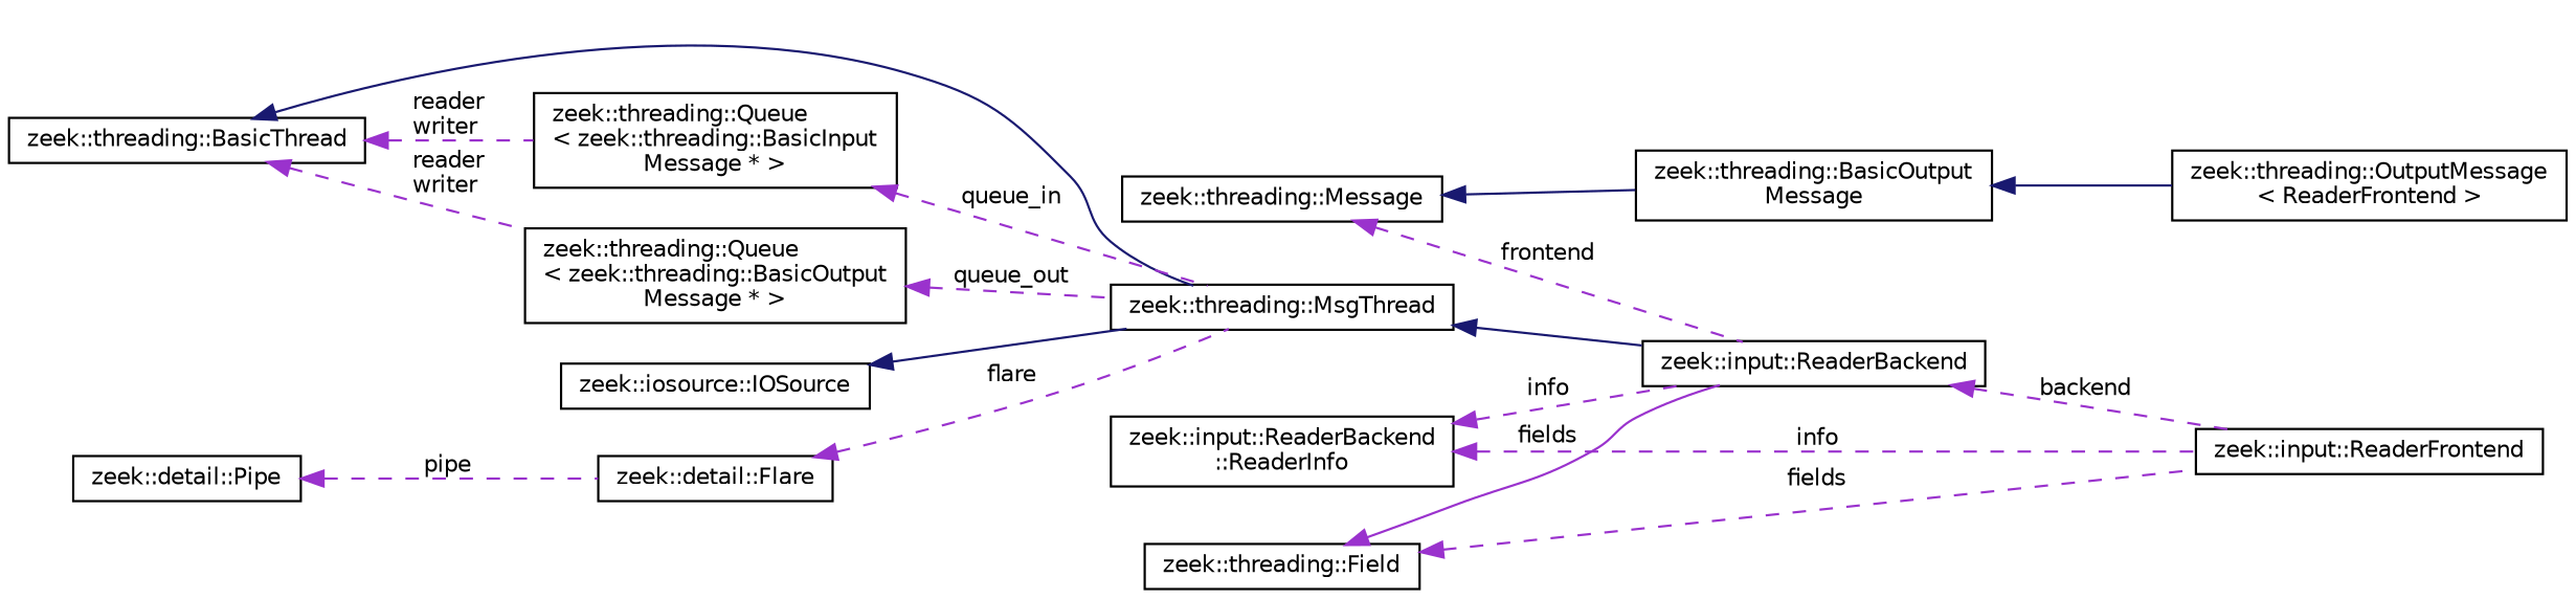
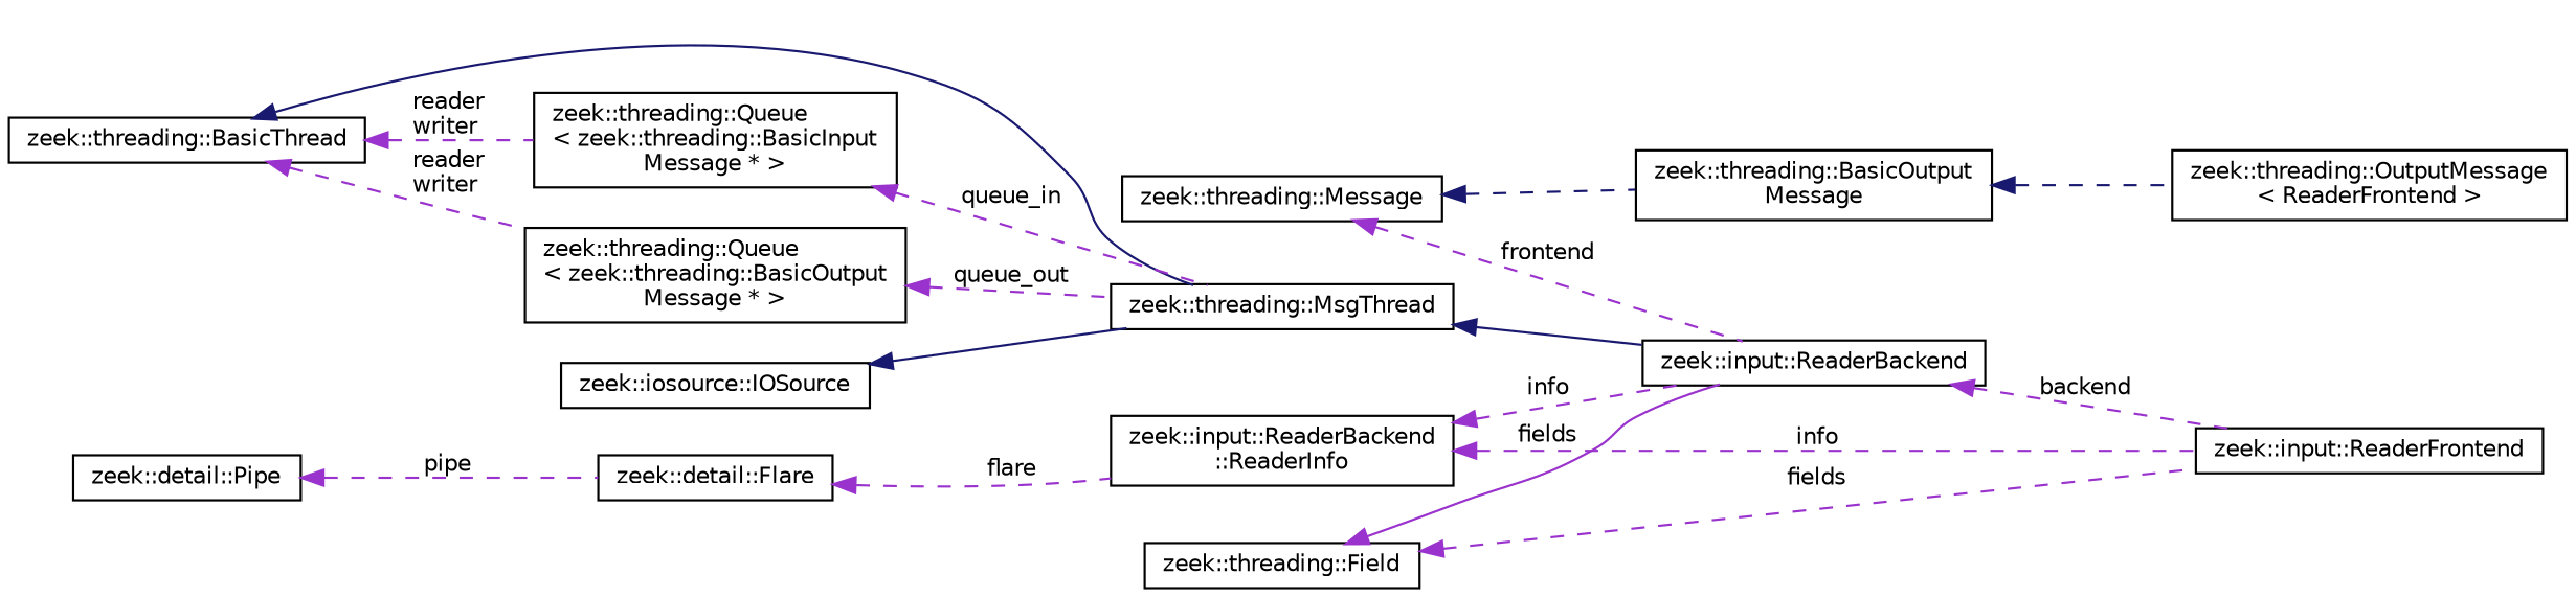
  digraph {
    rankdir=LR
    node [color=black fillcolor=white fontname=Helvetica fontsize=10 shape=record style=filled]
    edge [color=darkorchid3 dir=back fontname=Helvetica fontsize=10 labelfontname=Helvetica labelfontsize=10 style=dashed]
    n1 [height=0.2 label="zeek::threading::OutputMessage\l\< ReaderFrontend \>" width=0.4]
    n2 [height=0.2 label="zeek::threading::BasicOutput\lMessage" width=0.4]
    n3 [height=0.2 label="zeek::threading::Message" width=0.4]
    n4 [height=0.2 label="zeek::input::ReaderBackend" width=0.4]
    n5 [height=0.2 label="zeek::input::ReaderFrontend" width=0.4]
    n6 [height=0.2 label="zeek::threading::MsgThread" width=0.4]
    n7 [height=0.2 label="zeek::threading::BasicThread" width=0.4]
    n8 [height=0.2 label="zeek::threading::Queue\l\< zeek::threading::BasicInput\lMessage * \>" width=0.4]
    n9 [height=0.2 label="zeek::threading::Queue\l\< zeek::threading::BasicOutput\lMessage * \>" width=0.4]
    n10 [height=0.2 label="zeek::iosource::IOSource" width=0.4]
    n11 [height=0.2 label="zeek::detail::Flare" width=0.4]
    n12 [height=0.2 label="zeek::detail::Pipe" width=0.4]
    n13 [height=0.2 label="zeek::input::ReaderBackend\l::ReaderInfo" width=0.4]
    n14 [height=0.2 label="zeek::threading::Field" width=0.4]
-   n2 -> n1 [color=midnightblue style=solid]
-   n3 -> n2 [color=midnightblue style=solid]
+   n2 -> n1 [color=midnightblue]
+   n3 -> n2 [color=midnightblue]
    n3 -> n4 [label=" frontend"]
    n4 -> n5 [label=" backend"]
    n6 -> n4 [color=midnightblue style=solid]
    n7 -> n6 [color=midnightblue style=solid]
    n7 -> n8 [label=" reader\nwriter"]
    n7 -> n9 [label=" reader\nwriter"]
    n8 -> n6 [label=" queue_in"]
    n9 -> n6 [label=" queue_out"]
    n10 -> n6 [color=midnightblue style=solid]
-   n11 -> n6 [label=" flare"]
+   n11 -> n13 [label=" flare"]
    n12 -> n11 [label=" pipe"]
    n13 -> n4 [label=" info"]
    n13 -> n5 [label=" info"]
    n14 -> n4 [label=" fields" style=solid]
    n14 -> n5 [label=" fields"]
  }
